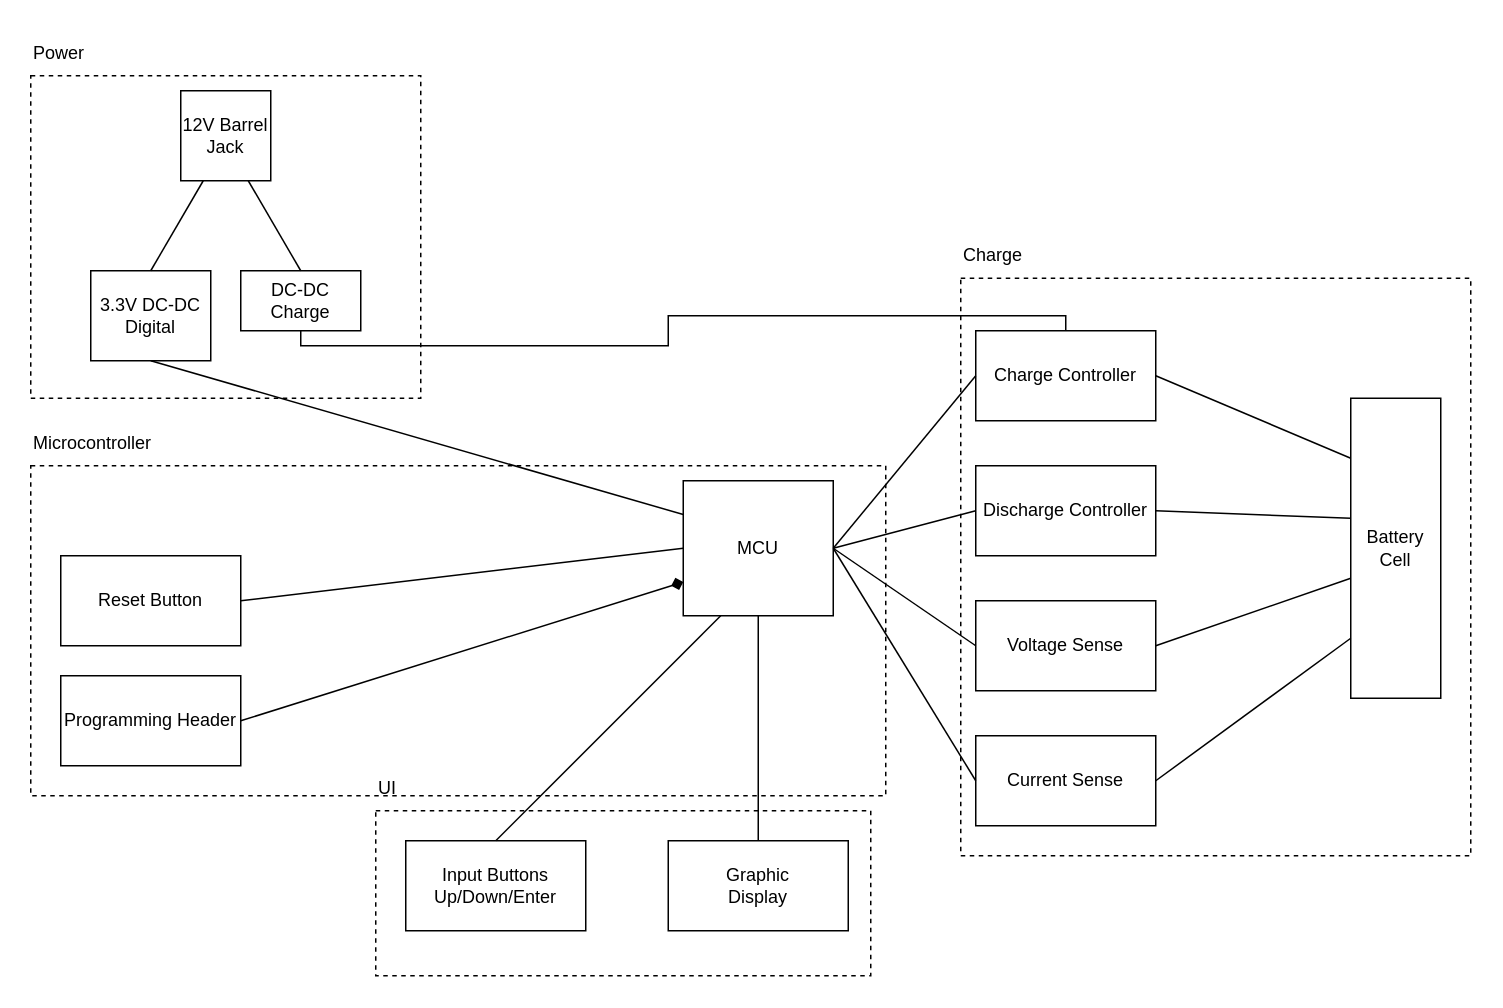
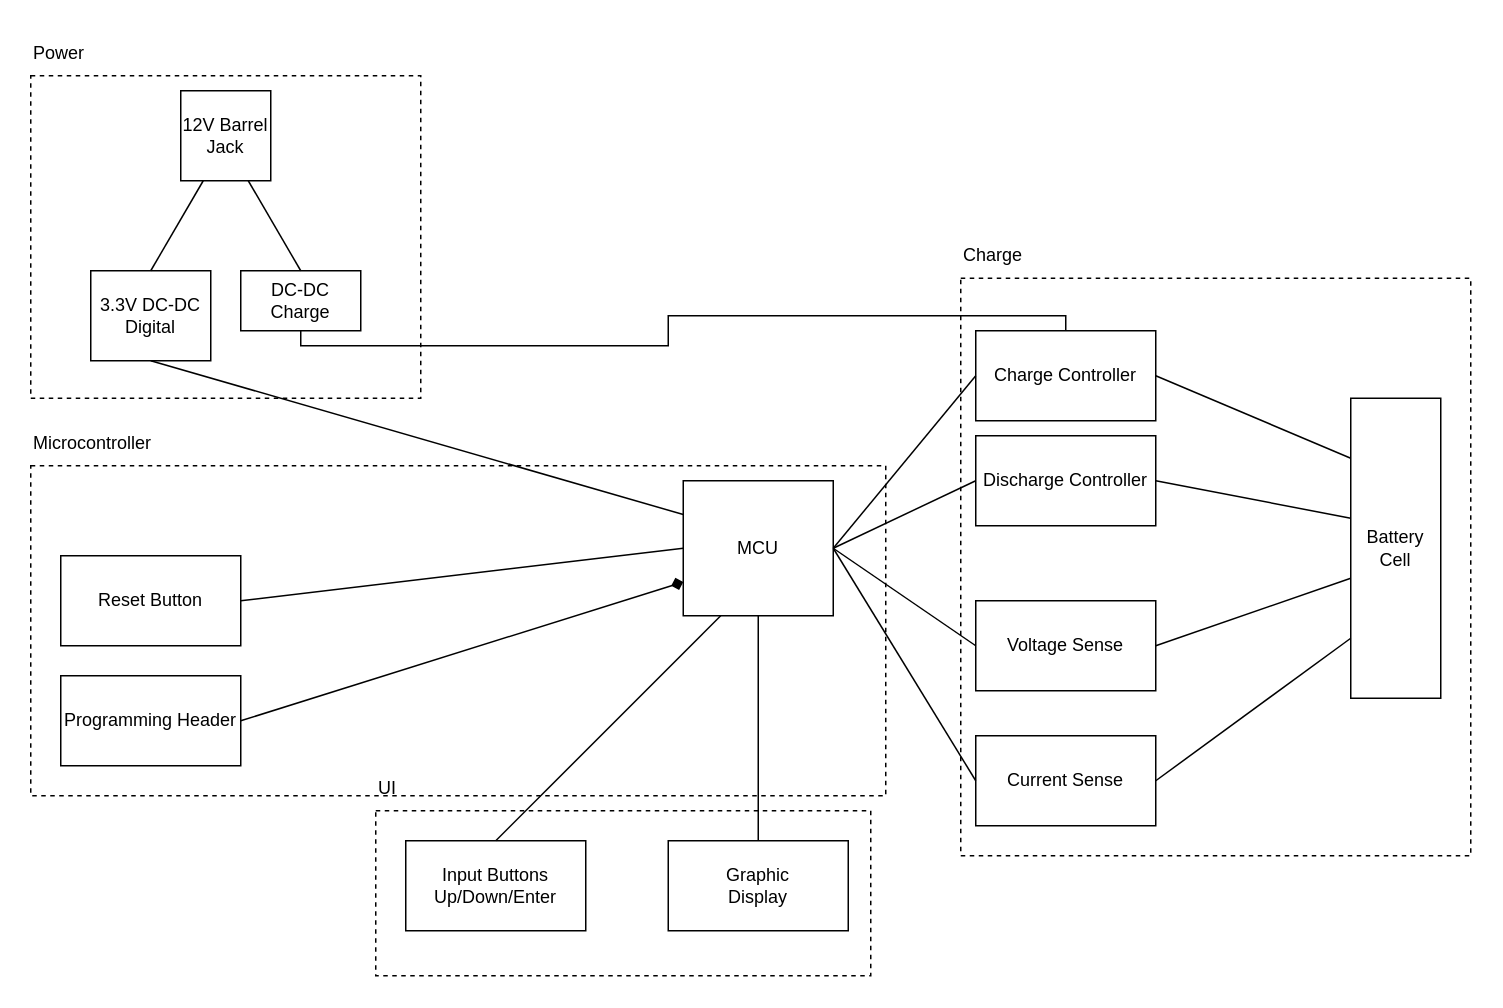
  <mxCell id="0" />
  <mxCell id="1" parent="0" />
  <mxCell id="2" value="Battery&lt;br&gt;Cell" style="rounded=0;whiteSpace=wrap;html=1;points=[[0,0,0,0,0],[0,0.2,0,0,0],[0,0.4,0,0,0],[0,0.6,0,0,0],[0,0.8,0,0,0],[0,1,0,0,0],[0.25,0,0,0,0],[0.25,1,0,0,0],[0.5,0,0,0,0],[0.5,1,0,0,0],[0.75,0,0,0,0],[0.75,1,0,0,0],[1,0,0,0,0],[1,0.25,0,0,0],[1,0.5,0,0,0],[1,0.75,0,0,0],[1,1,0,0,0]];" parent="1" vertex="1"><mxGeometry x="900" y="265" width="60" height="200" as="geometry" /></mxCell>
  <mxCell id="3" value="Graphic&lt;br&gt;Display" style="rounded=0;whiteSpace=wrap;html=1;" parent="1" vertex="1"><mxGeometry x="445" y="560" width="120" height="60" as="geometry" /></mxCell>
  <mxCell id="4" value="MCU" style="rounded=0;whiteSpace=wrap;html=1;" parent="1" vertex="1"><mxGeometry x="455" y="320" width="100" height="90" as="geometry" /></mxCell>
  <mxCell id="5" value="12V Barrel Jack" style="rounded=0;whiteSpace=wrap;html=1;" parent="1" vertex="1"><mxGeometry x="120" y="60" width="60" height="60" as="geometry" /></mxCell>
  <mxCell id="6" value="3.3V DC-DC&lt;br&gt;Digital" style="rounded=0;whiteSpace=wrap;html=1;" parent="1" vertex="1"><mxGeometry x="60" y="180" width="80" height="60" as="geometry" /></mxCell>
  <mxCell id="7" value="DC-DC&lt;br&gt;Charge" style="rounded=0;whiteSpace=wrap;html=1;" parent="1" vertex="1"><mxGeometry x="160" y="180" width="80" height="40" as="geometry" /></mxCell>
  <mxCell id="8" value="Charge Controller" style="rounded=0;whiteSpace=wrap;html=1;" parent="1" vertex="1"><mxGeometry x="650" y="220" width="120" height="60" as="geometry" /></mxCell>
- <mxCell id="9" value="Discharge Controller" style="rounded=0;whiteSpace=wrap;html=1;" parent="1" vertex="1"><mxGeometry x="650" y="310" width="120" height="60" as="geometry" /></mxCell>
+ <mxCell id="9" value="Discharge Controller" style="rounded=0;whiteSpace=wrap;html=1;" parent="1" vertex="1"><mxGeometry x="650" y="290" width="120" height="60" as="geometry" /></mxCell>
  <mxCell id="10" value="Voltage Sense" style="rounded=0;whiteSpace=wrap;html=1;" parent="1" vertex="1"><mxGeometry x="650" y="400" width="120" height="60" as="geometry" /></mxCell>
  <mxCell id="11" value="Current Sense" style="rounded=0;whiteSpace=wrap;html=1;" parent="1" vertex="1"><mxGeometry x="650" y="490" width="120" height="60" as="geometry" /></mxCell>
  <mxCell id="12" value="Reset Button" style="rounded=0;whiteSpace=wrap;html=1;" parent="1" vertex="1"><mxGeometry x="40" y="370" width="120" height="60" as="geometry" /></mxCell>
  <mxCell id="13" value="Programming Header" style="rounded=0;whiteSpace=wrap;html=1;" parent="1" vertex="1"><mxGeometry x="40" y="450" width="120" height="60" as="geometry" /></mxCell>
  <mxCell id="14" value="" style="endArrow=none;html=1;rounded=0;entryX=0.25;entryY=1;entryDx=0;entryDy=0;exitX=0.5;exitY=0;exitDx=0;exitDy=0;" edge="1" parent="1" source="6" target="5"><mxGeometry width="50" height="50" relative="1" as="geometry"><mxPoint x="230" y="470" as="sourcePoint" /><mxPoint x="280" y="420" as="targetPoint" /></mxGeometry></mxCell>
  <mxCell id="15" value="" style="endArrow=none;html=1;rounded=0;entryX=0.75;entryY=1;entryDx=0;entryDy=0;exitX=0.5;exitY=0;exitDx=0;exitDy=0;" edge="1" parent="1" source="7" target="5"><mxGeometry width="50" height="50" relative="1" as="geometry"><mxPoint x="230" y="480" as="sourcePoint" /><mxPoint x="280" y="430" as="targetPoint" /></mxGeometry></mxCell>
  <mxCell id="16" value="" style="endArrow=none;html=1;rounded=0;exitX=0.5;exitY=1;exitDx=0;exitDy=0;entryX=0;entryY=0.25;entryDx=0;entryDy=0;" edge="1" parent="1" source="6" target="4"><mxGeometry width="50" height="50" relative="1" as="geometry"><mxPoint x="320" y="340" as="sourcePoint" /><mxPoint x="370" y="290" as="targetPoint" /></mxGeometry></mxCell>
  <mxCell id="17" value="" style="endArrow=none;html=1;rounded=0;exitX=0.5;exitY=1;exitDx=0;exitDy=0;entryX=0.5;entryY=0;entryDx=0;entryDy=0;edgeStyle=orthogonalEdgeStyle;" edge="1" parent="1" source="7" target="8"><mxGeometry width="50" height="50" relative="1" as="geometry"><mxPoint x="330" y="280" as="sourcePoint" /><mxPoint x="380" y="230" as="targetPoint" /></mxGeometry></mxCell>
  <mxCell id="18" value="" style="endArrow=none;html=1;rounded=0;entryX=0;entryY=0.5;entryDx=0;entryDy=0;exitX=1;exitY=0.5;exitDx=0;exitDy=0;" edge="1" parent="1" source="12" target="4"><mxGeometry width="50" height="50" relative="1" as="geometry"><mxPoint x="240" y="590" as="sourcePoint" /><mxPoint x="290" y="540" as="targetPoint" /></mxGeometry></mxCell>
  <mxCell id="19" value="" style="endArrow=diamond;html=1;rounded=0;entryX=0;entryY=0.75;entryDx=0;entryDy=0;exitX=1;exitY=0.5;exitDx=0;exitDy=0;" edge="1" parent="1" source="13" target="4"><mxGeometry width="50" height="50" relative="1" as="geometry"><mxPoint x="230" y="550" as="sourcePoint" /><mxPoint x="280" y="500" as="targetPoint" /></mxGeometry></mxCell>
  <mxCell id="20" value="" style="endArrow=none;html=1;rounded=0;entryX=1;entryY=0.5;entryDx=0;entryDy=0;exitX=0;exitY=0.5;exitDx=0;exitDy=0;" edge="1" parent="1" source="8" target="4"><mxGeometry width="50" height="50" relative="1" as="geometry"><mxPoint x="450" y="590" as="sourcePoint" /><mxPoint x="500" y="540" as="targetPoint" /></mxGeometry></mxCell>
  <mxCell id="21" value="" style="endArrow=none;html=1;rounded=0;entryX=0;entryY=0.5;entryDx=0;entryDy=0;exitX=1;exitY=0.5;exitDx=0;exitDy=0;" edge="1" parent="1" source="4" target="9"><mxGeometry width="50" height="50" relative="1" as="geometry"><mxPoint x="520" y="610" as="sourcePoint" /><mxPoint x="570" y="560" as="targetPoint" /></mxGeometry></mxCell>
  <mxCell id="22" value="" style="endArrow=none;html=1;rounded=0;entryX=0;entryY=0.5;entryDx=0;entryDy=0;exitX=1;exitY=0.5;exitDx=0;exitDy=0;" edge="1" parent="1" source="4" target="10"><mxGeometry width="50" height="50" relative="1" as="geometry"><mxPoint x="570" y="570" as="sourcePoint" /><mxPoint x="620" y="520" as="targetPoint" /></mxGeometry></mxCell>
  <mxCell id="23" value="" style="endArrow=none;html=1;rounded=0;exitX=1;exitY=0.5;exitDx=0;exitDy=0;entryX=0;entryY=0.5;entryDx=0;entryDy=0;" edge="1" parent="1" source="4" target="11"><mxGeometry width="50" height="50" relative="1" as="geometry"><mxPoint x="330" y="580" as="sourcePoint" /><mxPoint x="640" y="520" as="targetPoint" /></mxGeometry></mxCell>
  <mxCell id="24" value="" style="endArrow=none;html=1;rounded=0;exitX=1;exitY=0.5;exitDx=0;exitDy=0;entryX=0;entryY=0.2;entryDx=0;entryDy=0;entryPerimeter=0;" edge="1" parent="1" source="8" target="2"><mxGeometry width="50" height="50" relative="1" as="geometry"><mxPoint x="830" y="620" as="sourcePoint" /><mxPoint x="860" y="360" as="targetPoint" /></mxGeometry></mxCell>
  <mxCell id="25" value="" style="endArrow=none;html=1;rounded=0;entryX=0;entryY=0.4;entryDx=0;entryDy=0;entryPerimeter=0;exitX=1;exitY=0.5;exitDx=0;exitDy=0;" edge="1" parent="1" source="9" target="2"><mxGeometry width="50" height="50" relative="1" as="geometry"><mxPoint x="480" y="600" as="sourcePoint" /><mxPoint x="530" y="550" as="targetPoint" /></mxGeometry></mxCell>
  <mxCell id="26" value="" style="endArrow=none;html=1;rounded=0;entryX=0;entryY=0.6;entryDx=0;entryDy=0;entryPerimeter=0;exitX=1;exitY=0.5;exitDx=0;exitDy=0;" edge="1" parent="1" source="10" target="2"><mxGeometry width="50" height="50" relative="1" as="geometry"><mxPoint x="840" y="450" as="sourcePoint" /><mxPoint x="890" y="400" as="targetPoint" /></mxGeometry></mxCell>
  <mxCell id="27" value="" style="endArrow=none;html=1;rounded=0;entryX=0;entryY=0.8;entryDx=0;entryDy=0;entryPerimeter=0;exitX=1;exitY=0.5;exitDx=0;exitDy=0;" edge="1" parent="1" source="11" target="2"><mxGeometry width="50" height="50" relative="1" as="geometry"><mxPoint x="780" y="620" as="sourcePoint" /><mxPoint x="830" y="570" as="targetPoint" /></mxGeometry></mxCell>
  <mxCell id="28" value="" style="endArrow=none;html=1;rounded=0;entryX=0.5;entryY=1;entryDx=0;entryDy=0;exitX=0.5;exitY=0;exitDx=0;exitDy=0;" edge="1" parent="1" source="3" target="4"><mxGeometry width="50" height="50" relative="1" as="geometry"><mxPoint x="110" y="610" as="sourcePoint" /><mxPoint x="160" y="560" as="targetPoint" /></mxGeometry></mxCell>
  <mxCell id="29" value="Input Buttons&lt;br&gt;Up/Down/Enter" style="rounded=0;whiteSpace=wrap;html=1;" vertex="1" parent="1"><mxGeometry x="270" y="560" width="120" height="60" as="geometry" /></mxCell>
  <mxCell id="30" value="" style="endArrow=none;html=1;rounded=0;entryX=0.25;entryY=1;entryDx=0;entryDy=0;exitX=0.5;exitY=0;exitDx=0;exitDy=0;" edge="1" parent="1" source="29" target="4"><mxGeometry width="50" height="50" relative="1" as="geometry"><mxPoint x="330" y="560" as="sourcePoint" /><mxPoint x="220" y="660" as="targetPoint" /></mxGeometry></mxCell>
  <mxCell id="31" value="" style="rounded=0;whiteSpace=wrap;html=1;dashed=1;fillColor=none;" vertex="1" parent="1"><mxGeometry x="20" y="50" width="260" height="215" as="geometry" /></mxCell>
  <mxCell id="32" value="Power" style="text;html=1;align=left;verticalAlign=middle;resizable=0;points=[];autosize=1;strokeColor=none;fillColor=none;" vertex="1" parent="1"><mxGeometry x="20" y="20" width="60" height="30" as="geometry" /></mxCell>
  <mxCell id="33" value="" style="rounded=0;whiteSpace=wrap;html=1;dashed=1;fillColor=none;" vertex="1" parent="1"><mxGeometry x="640" y="185" width="340" height="385" as="geometry" /></mxCell>
  <mxCell id="34" value="Charge" style="text;html=1;align=left;verticalAlign=middle;resizable=0;points=[];autosize=1;strokeColor=none;fillColor=none;" vertex="1" parent="1"><mxGeometry x="640" y="155" width="60" height="30" as="geometry" /></mxCell>
  <mxCell id="35" value="" style="rounded=0;whiteSpace=wrap;html=1;dashed=1;fillColor=none;" vertex="1" parent="1"><mxGeometry x="250" y="540" width="330" height="110" as="geometry" /></mxCell>
  <mxCell id="36" value="UI" style="text;html=1;align=left;verticalAlign=middle;resizable=0;points=[];autosize=1;strokeColor=none;fillColor=none;" vertex="1" parent="1"><mxGeometry x="250" y="510" width="40" height="30" as="geometry" /></mxCell>
  <mxCell id="37" value="" style="rounded=0;whiteSpace=wrap;html=1;dashed=1;fillColor=none;" vertex="1" parent="1"><mxGeometry x="20" y="310" width="570" height="220" as="geometry" /></mxCell>
  <mxCell id="38" value="Microcontroller" style="text;html=1;align=left;verticalAlign=middle;resizable=0;points=[];autosize=1;strokeColor=none;fillColor=none;" vertex="1" parent="1"><mxGeometry x="20" y="280" width="100" height="30" as="geometry" /></mxCell>
